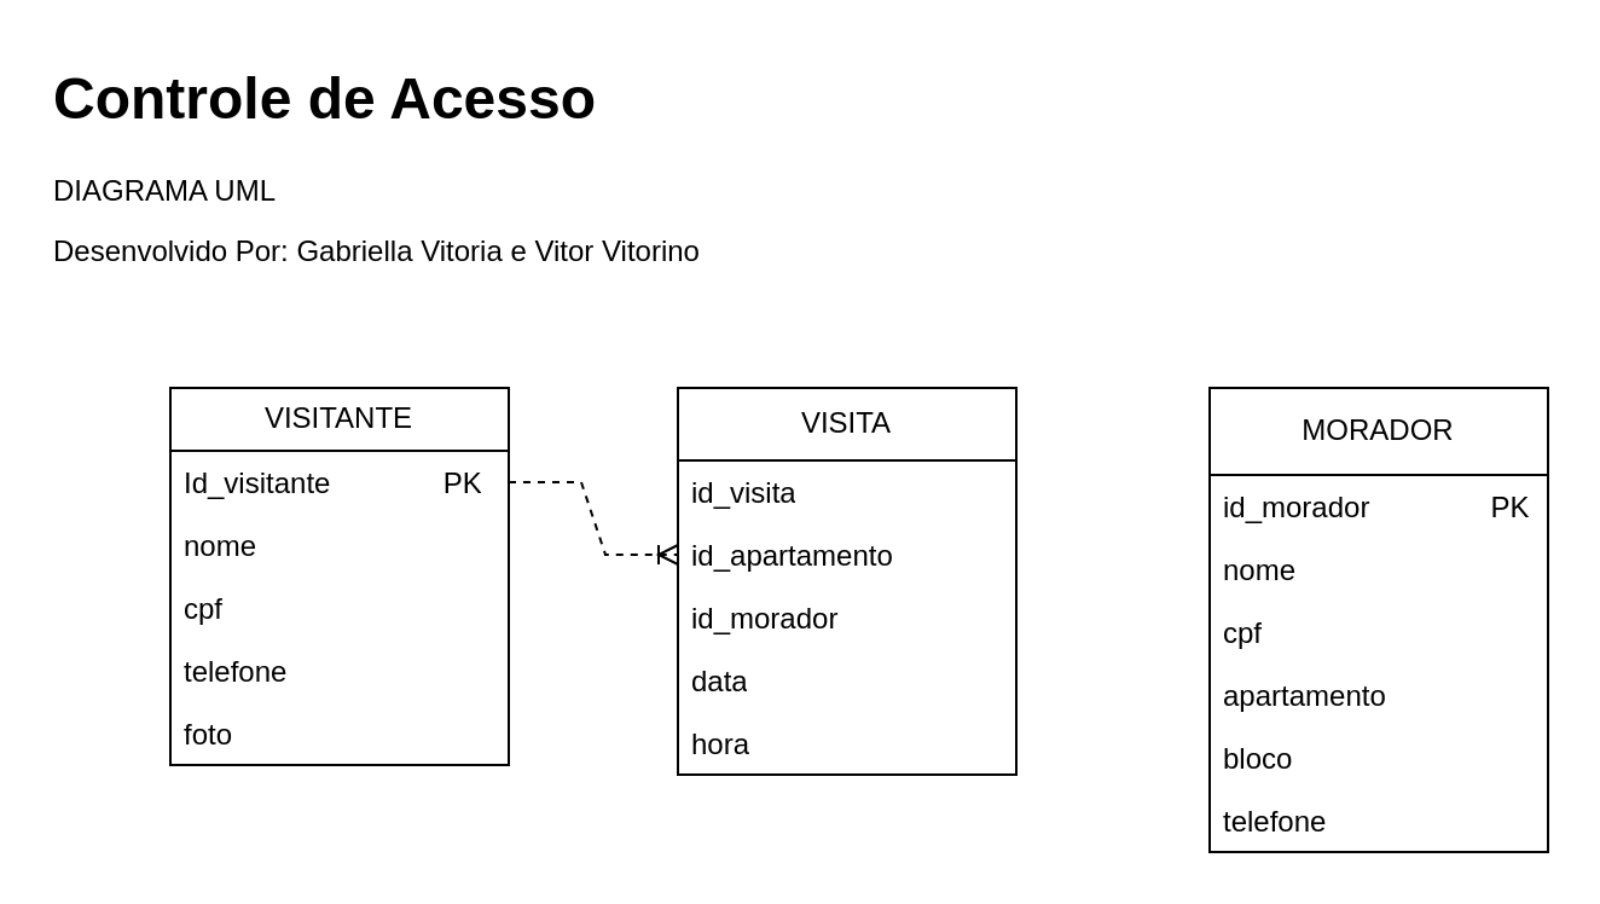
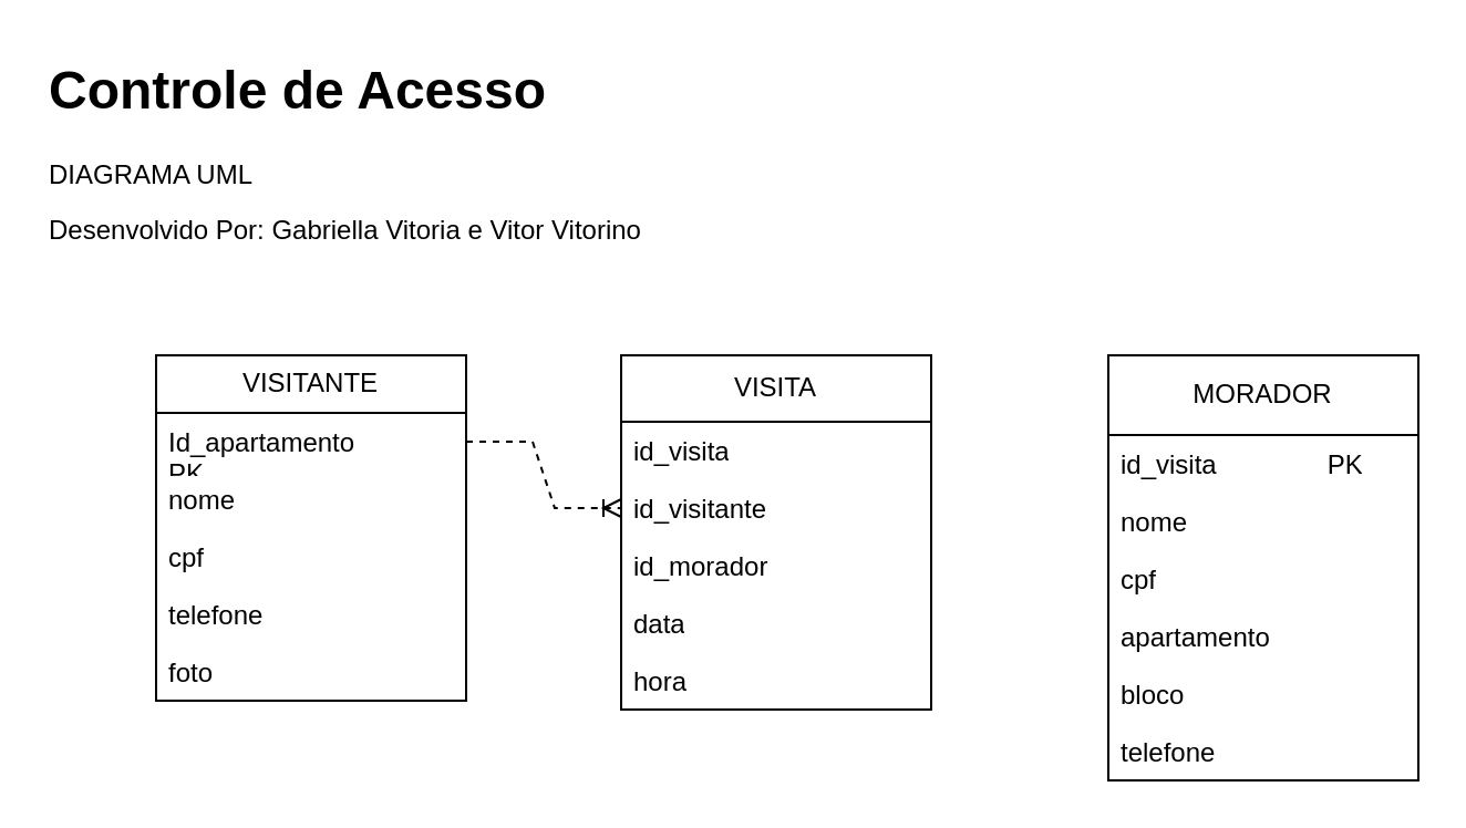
  <mxCell id="0" />
  <mxCell id="1" parent="0" />
  <mxCell id="2" value="&lt;h1 style=&quot;margin-top: 0px;&quot;&gt;&lt;span style=&quot;background-color: transparent; color: light-dark(rgb(0, 0, 0), rgb(255, 255, 255));&quot;&gt;Controle de Acesso&lt;/span&gt;&lt;/h1&gt;&lt;div&gt;DIAGRAMA UML&lt;/div&gt;&lt;h1 style=&quot;margin-top: 0px;&quot;&gt;&lt;span style=&quot;font-size: 12px; font-weight: 400;&quot;&gt;Desenvolvido Por: Gabriella Vitoria e Vitor Vitorino&lt;/span&gt;&lt;/h1&gt;" style="text;html=1;whiteSpace=wrap;overflow=hidden;rounded=0;" vertex="1" parent="1"><mxGeometry x="20" y="20" width="280" height="120" as="geometry" /></mxCell>
  <mxCell id="3" value="VISITANTE" style="swimlane;fontStyle=0;childLayout=stackLayout;horizontal=1;startSize=26;fillColor=none;horizontalStack=0;resizeParent=1;resizeParentMax=0;resizeLast=0;collapsible=1;marginBottom=0;whiteSpace=wrap;html=1;" vertex="1" parent="1"><mxGeometry x="70" y="160" width="140" height="156" as="geometry" /></mxCell>
- <mxCell id="4" value="Id_visitante&amp;nbsp; &amp;nbsp; &amp;nbsp; &amp;nbsp; &amp;nbsp; &amp;nbsp; &amp;nbsp; PK" style="text;strokeColor=none;fillColor=none;align=left;verticalAlign=top;spacingLeft=4;spacingRight=4;overflow=hidden;rotatable=0;points=[[0,0.5],[1,0.5]];portConstraint=eastwest;whiteSpace=wrap;html=1;" vertex="1" parent="3"><mxGeometry y="26" width="140" height="26" as="geometry" /></mxCell>
+ <mxCell id="4" value="Id_apartamento&amp;nbsp; &amp;nbsp; &amp;nbsp; &amp;nbsp; &amp;nbsp; &amp;nbsp; &amp;nbsp; PK" style="text;strokeColor=none;fillColor=none;align=left;verticalAlign=top;spacingLeft=4;spacingRight=4;overflow=hidden;rotatable=0;points=[[0,0.5],[1,0.5]];portConstraint=eastwest;whiteSpace=wrap;html=1;" vertex="1" parent="3"><mxGeometry y="26" width="140" height="26" as="geometry" /></mxCell>
  <mxCell id="5" value="nome" style="text;strokeColor=none;fillColor=none;align=left;verticalAlign=top;spacingLeft=4;spacingRight=4;overflow=hidden;rotatable=0;points=[[0,0.5],[1,0.5]];portConstraint=eastwest;whiteSpace=wrap;html=1;" vertex="1" parent="3"><mxGeometry y="52" width="140" height="26" as="geometry" /></mxCell>
  <mxCell id="6" value="cpf" style="text;strokeColor=none;fillColor=none;align=left;verticalAlign=top;spacingLeft=4;spacingRight=4;overflow=hidden;rotatable=0;points=[[0,0.5],[1,0.5]];portConstraint=eastwest;whiteSpace=wrap;html=1;" vertex="1" parent="3"><mxGeometry y="78" width="140" height="26" as="geometry" /></mxCell>
  <mxCell id="7" value="telefone" style="text;strokeColor=none;fillColor=none;align=left;verticalAlign=top;spacingLeft=4;spacingRight=4;overflow=hidden;rotatable=0;points=[[0,0.5],[1,0.5]];portConstraint=eastwest;whiteSpace=wrap;html=1;" vertex="1" parent="3"><mxGeometry y="104" width="140" height="26" as="geometry" /></mxCell>
  <mxCell id="8" value="foto" style="text;strokeColor=none;fillColor=none;align=left;verticalAlign=top;spacingLeft=4;spacingRight=4;overflow=hidden;rotatable=0;points=[[0,0.5],[1,0.5]];portConstraint=eastwest;whiteSpace=wrap;html=1;" vertex="1" parent="3"><mxGeometry y="130" width="140" height="26" as="geometry" /></mxCell>
  <mxCell id="9" value="VISITA" style="swimlane;fontStyle=0;childLayout=stackLayout;horizontal=1;startSize=30;fillColor=none;horizontalStack=0;resizeParent=1;resizeParentMax=0;resizeLast=0;collapsible=1;marginBottom=0;whiteSpace=wrap;html=1;" vertex="1" parent="1"><mxGeometry x="280" y="160" width="140" height="160" as="geometry" /></mxCell>
  <mxCell id="10" value="id_visita" style="text;strokeColor=none;fillColor=none;align=left;verticalAlign=top;spacingLeft=4;spacingRight=4;overflow=hidden;rotatable=0;points=[[0,0.5],[1,0.5]];portConstraint=eastwest;whiteSpace=wrap;html=1;" vertex="1" parent="9"><mxGeometry y="30" width="140" height="26" as="geometry" /></mxCell>
- <mxCell id="11" value="id_apartamento" style="text;strokeColor=none;fillColor=none;align=left;verticalAlign=top;spacingLeft=4;spacingRight=4;overflow=hidden;rotatable=0;points=[[0,0.5],[1,0.5]];portConstraint=eastwest;whiteSpace=wrap;html=1;" vertex="1" parent="9"><mxGeometry y="56" width="140" height="26" as="geometry" /></mxCell>
+ <mxCell id="11" value="id_visitante" style="text;strokeColor=none;fillColor=none;align=left;verticalAlign=top;spacingLeft=4;spacingRight=4;overflow=hidden;rotatable=0;points=[[0,0.5],[1,0.5]];portConstraint=eastwest;whiteSpace=wrap;html=1;" vertex="1" parent="9"><mxGeometry y="56" width="140" height="26" as="geometry" /></mxCell>
  <mxCell id="12" value="id_morador" style="text;strokeColor=none;fillColor=none;align=left;verticalAlign=top;spacingLeft=4;spacingRight=4;overflow=hidden;rotatable=0;points=[[0,0.5],[1,0.5]];portConstraint=eastwest;whiteSpace=wrap;html=1;" vertex="1" parent="9"><mxGeometry y="82" width="140" height="26" as="geometry" /></mxCell>
  <mxCell id="13" value="data" style="text;strokeColor=none;fillColor=none;align=left;verticalAlign=top;spacingLeft=4;spacingRight=4;overflow=hidden;rotatable=0;points=[[0,0.5],[1,0.5]];portConstraint=eastwest;whiteSpace=wrap;html=1;" vertex="1" parent="9"><mxGeometry y="108" width="140" height="26" as="geometry" /></mxCell>
  <mxCell id="14" value="hora" style="text;strokeColor=none;fillColor=none;align=left;verticalAlign=top;spacingLeft=4;spacingRight=4;overflow=hidden;rotatable=0;points=[[0,0.5],[1,0.5]];portConstraint=eastwest;whiteSpace=wrap;html=1;" vertex="1" parent="9"><mxGeometry y="134" width="140" height="26" as="geometry" /></mxCell>
  <mxCell id="15" value="MORADOR" style="swimlane;fontStyle=0;childLayout=stackLayout;horizontal=1;startSize=36;fillColor=none;horizontalStack=0;resizeParent=1;resizeParentMax=0;resizeLast=0;collapsible=1;marginBottom=0;whiteSpace=wrap;html=1;" vertex="1" parent="1"><mxGeometry x="500" y="160" width="140" height="192" as="geometry" /></mxCell>
- <mxCell id="16" value="id_morador&amp;nbsp; &amp;nbsp; &amp;nbsp; &amp;nbsp; &amp;nbsp; &amp;nbsp; &amp;nbsp; &amp;nbsp;PK" style="text;strokeColor=none;fillColor=none;align=left;verticalAlign=top;spacingLeft=4;spacingRight=4;overflow=hidden;rotatable=0;points=[[0,0.5],[1,0.5]];portConstraint=eastwest;whiteSpace=wrap;html=1;" vertex="1" parent="15"><mxGeometry y="36" width="140" height="26" as="geometry" /></mxCell>
+ <mxCell id="16" value="id_visita&amp;nbsp; &amp;nbsp; &amp;nbsp; &amp;nbsp; &amp;nbsp; &amp;nbsp; &amp;nbsp; &amp;nbsp;PK" style="text;strokeColor=none;fillColor=none;align=left;verticalAlign=top;spacingLeft=4;spacingRight=4;overflow=hidden;rotatable=0;points=[[0,0.5],[1,0.5]];portConstraint=eastwest;whiteSpace=wrap;html=1;" vertex="1" parent="15"><mxGeometry y="36" width="140" height="26" as="geometry" /></mxCell>
  <mxCell id="17" value="nome" style="text;strokeColor=none;fillColor=none;align=left;verticalAlign=top;spacingLeft=4;spacingRight=4;overflow=hidden;rotatable=0;points=[[0,0.5],[1,0.5]];portConstraint=eastwest;whiteSpace=wrap;html=1;" vertex="1" parent="15"><mxGeometry y="62" width="140" height="26" as="geometry" /></mxCell>
  <mxCell id="18" value="cpf" style="text;strokeColor=none;fillColor=none;align=left;verticalAlign=top;spacingLeft=4;spacingRight=4;overflow=hidden;rotatable=0;points=[[0,0.5],[1,0.5]];portConstraint=eastwest;whiteSpace=wrap;html=1;" vertex="1" parent="15"><mxGeometry y="88" width="140" height="26" as="geometry" /></mxCell>
  <mxCell id="19" value="apartamento" style="text;strokeColor=none;fillColor=none;align=left;verticalAlign=top;spacingLeft=4;spacingRight=4;overflow=hidden;rotatable=0;points=[[0,0.5],[1,0.5]];portConstraint=eastwest;whiteSpace=wrap;html=1;" vertex="1" parent="15"><mxGeometry y="114" width="140" height="26" as="geometry" /></mxCell>
  <mxCell id="20" value="bloco" style="text;strokeColor=none;fillColor=none;align=left;verticalAlign=top;spacingLeft=4;spacingRight=4;overflow=hidden;rotatable=0;points=[[0,0.5],[1,0.5]];portConstraint=eastwest;whiteSpace=wrap;html=1;" vertex="1" parent="15"><mxGeometry y="140" width="140" height="26" as="geometry" /></mxCell>
  <mxCell id="21" value="telefone" style="text;strokeColor=none;fillColor=none;align=left;verticalAlign=top;spacingLeft=4;spacingRight=4;overflow=hidden;rotatable=0;points=[[0,0.5],[1,0.5]];portConstraint=eastwest;whiteSpace=wrap;html=1;" vertex="1" parent="15"><mxGeometry y="166" width="140" height="26" as="geometry" /></mxCell>
  <mxCell id="22" value="" style="edgeStyle=entityRelationEdgeStyle;fontSize=12;html=1;endArrow=ERoneToMany;rounded=0;exitX=1;exitY=0.5;exitDx=0;exitDy=0;entryX=0;entryY=0.5;entryDx=0;entryDy=0;dashed=1;" edge="1" parent="1" source="4" target="11"><mxGeometry width="100" height="100" relative="1" as="geometry"><mxPoint x="340" y="240" as="sourcePoint" /><mxPoint x="440" y="140" as="targetPoint" /></mxGeometry></mxCell>
